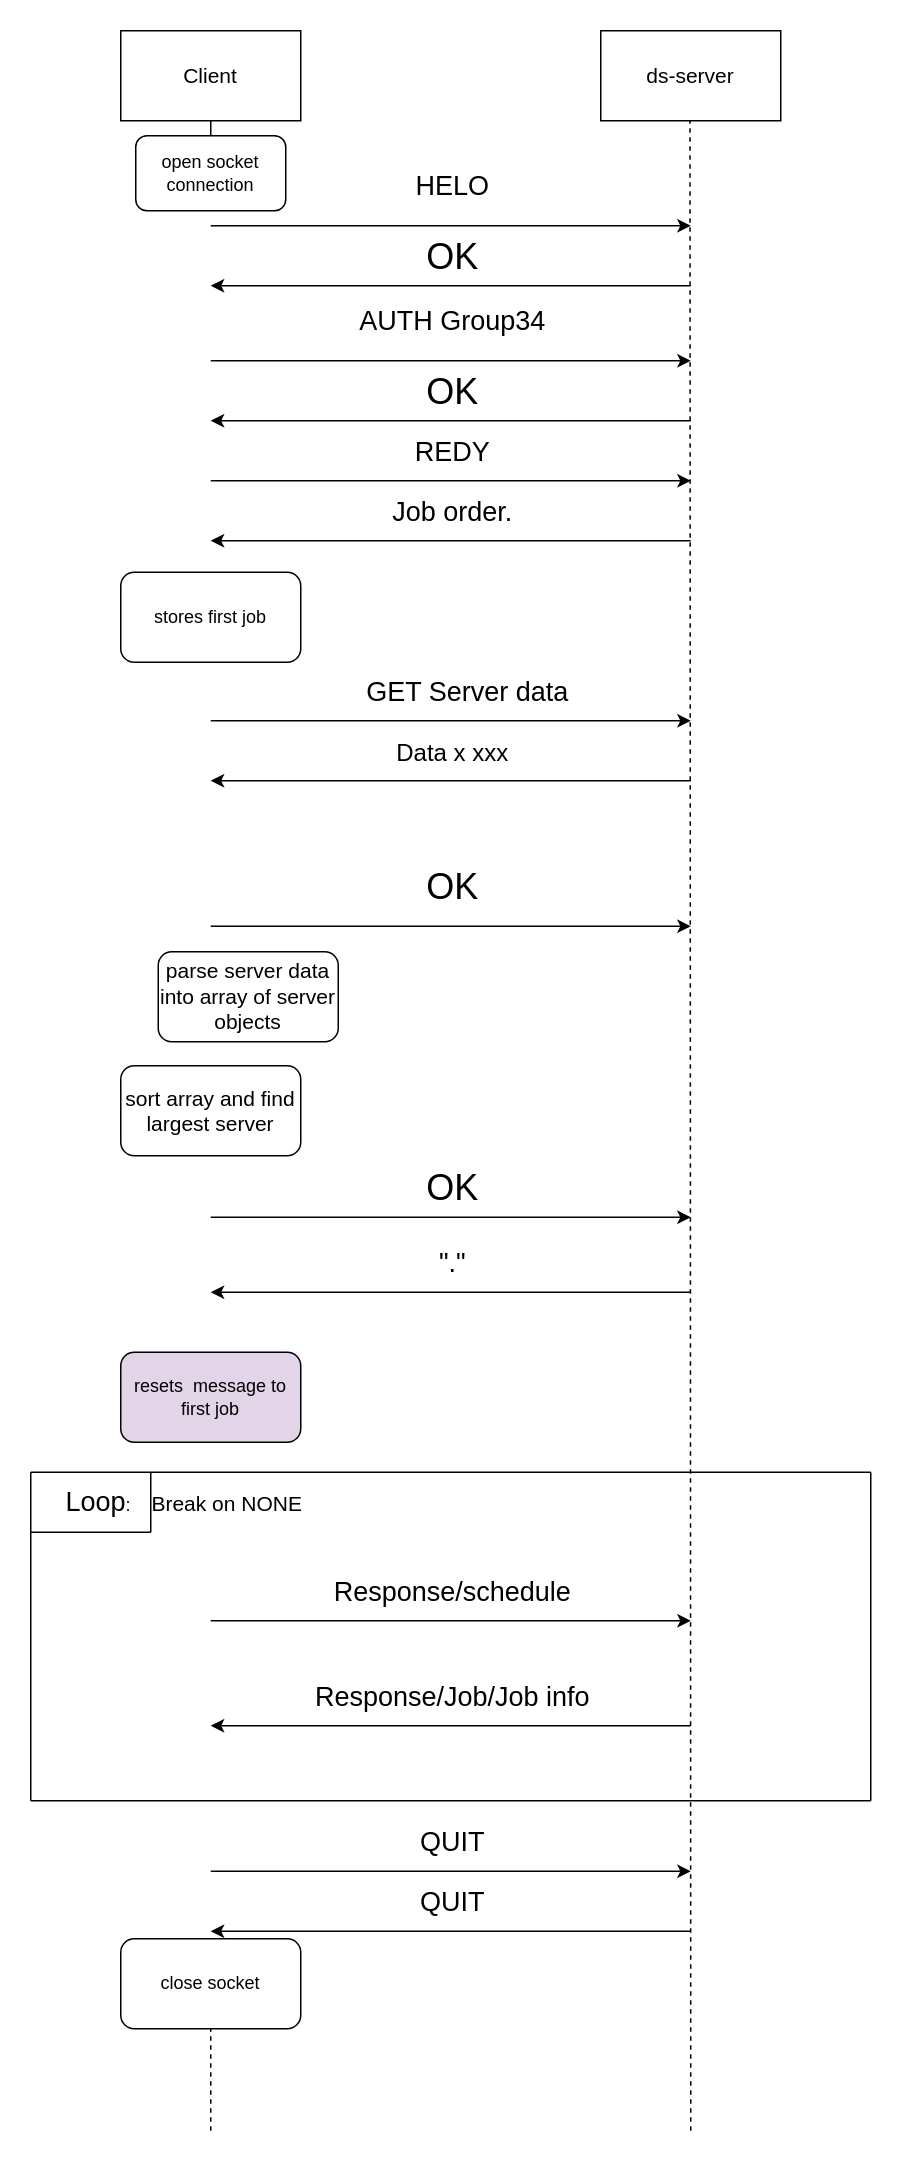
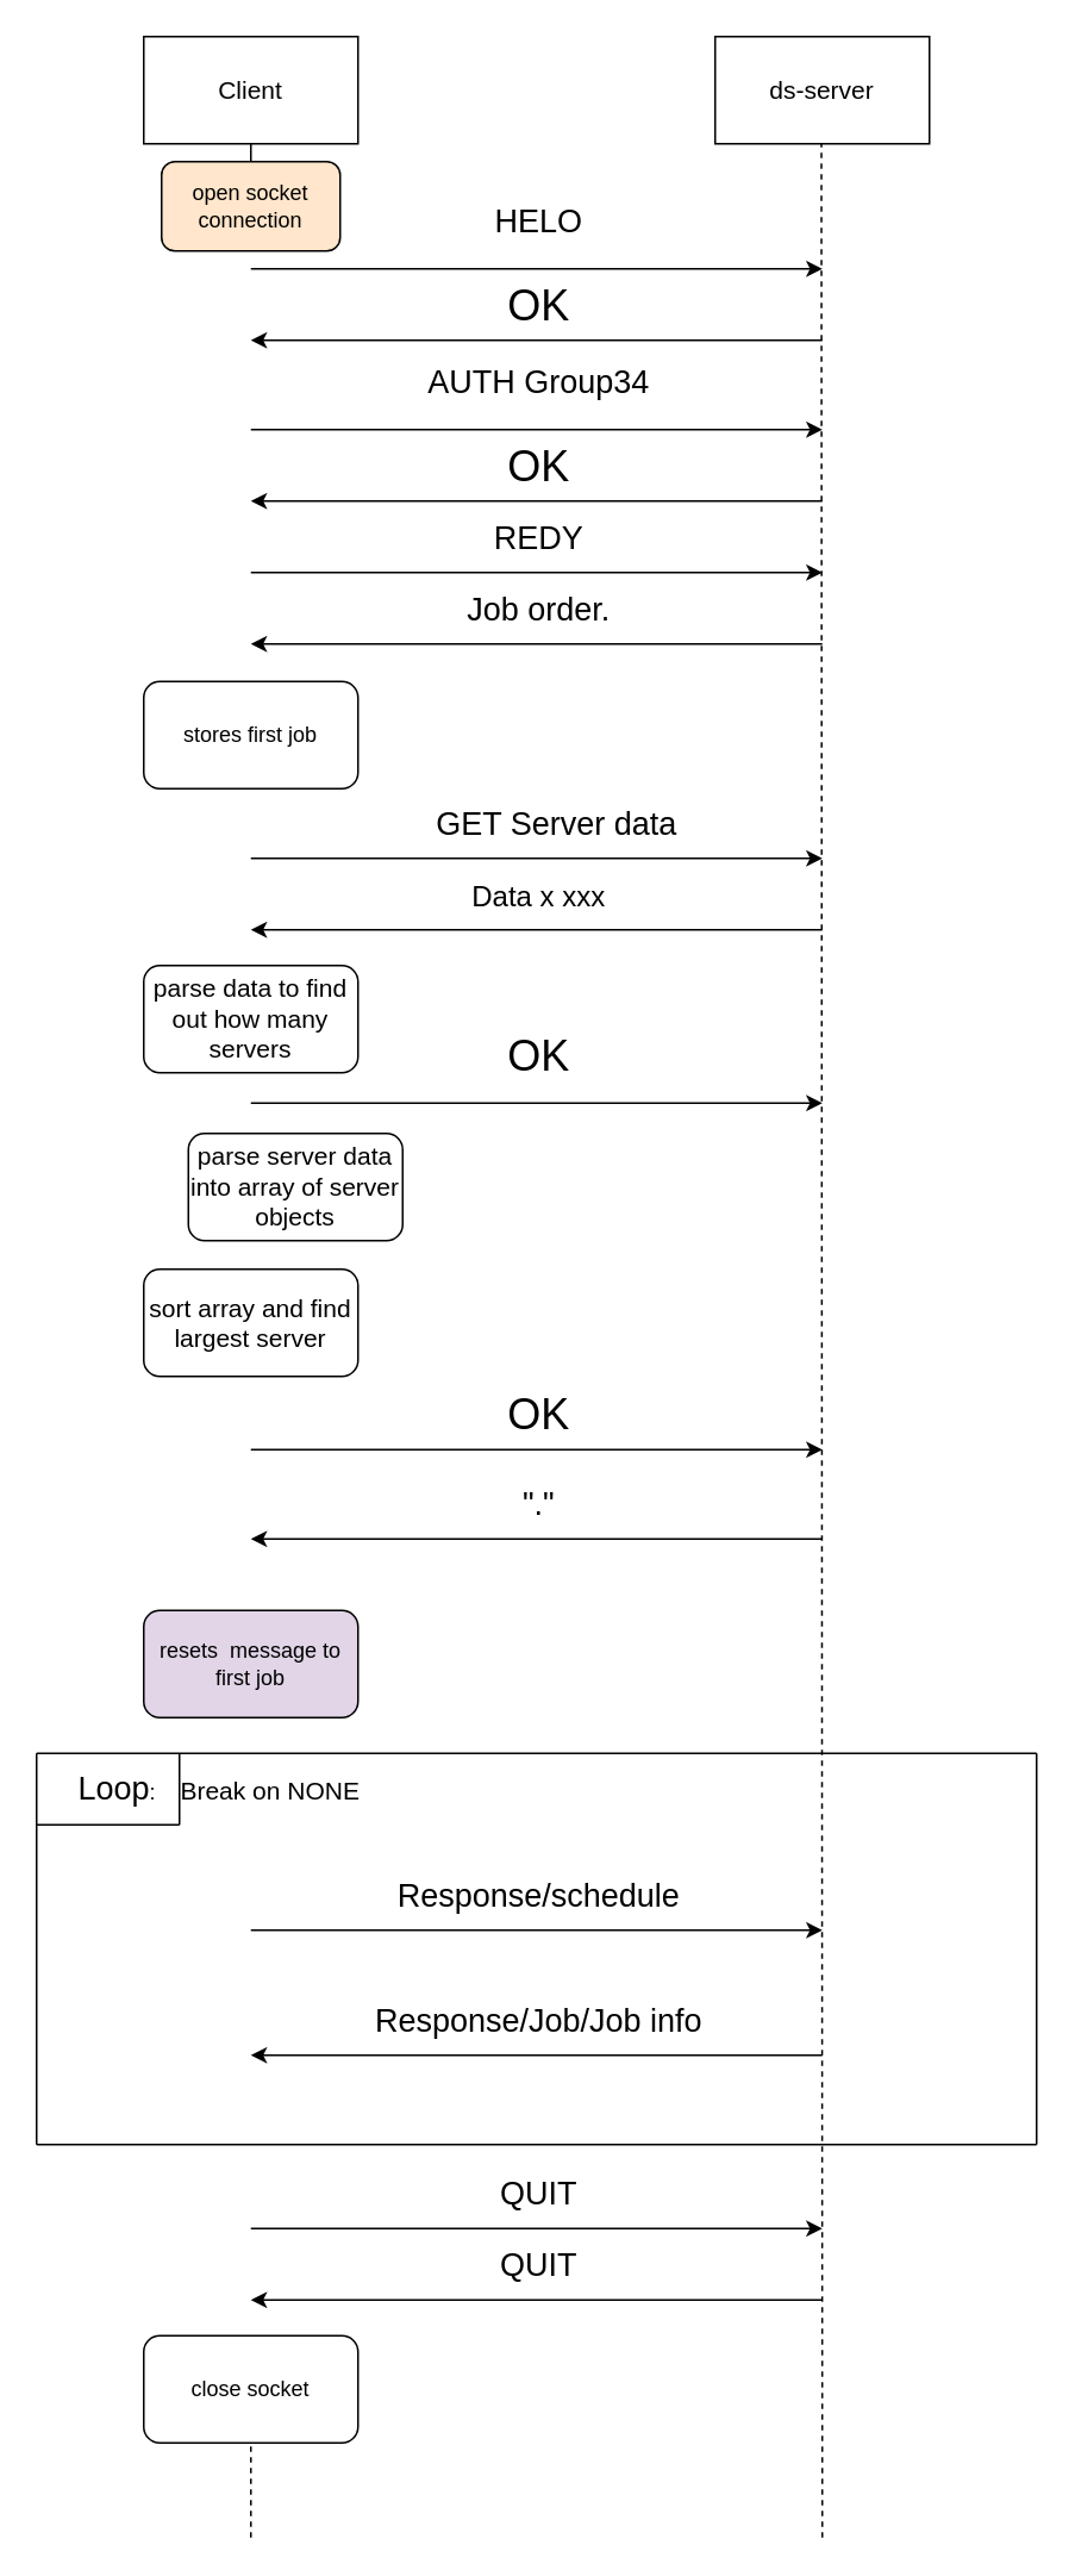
  <mxCell id="0" />
  <mxCell id="1" parent="0" />
  <mxCell id="2" value="&lt;font style=&quot;font-size: 14px&quot;&gt;Client&lt;/font&gt;" style="rounded=0;whiteSpace=wrap;html=1;" vertex="1" parent="1"><mxGeometry x="80" y="20" width="120" height="60" as="geometry" /></mxCell>
  <mxCell id="3" value="&lt;font style=&quot;font-size: 14px&quot;&gt;ds-server&lt;/font&gt;" style="rounded=0;whiteSpace=wrap;html=1;" vertex="1" parent="1"><mxGeometry x="400" y="20" width="120" height="60" as="geometry" /></mxCell>
  <mxCell id="4" value="" style="endArrow=none;dashed=0;html=1;entryX=0.5;entryY=1;entryDx=0;entryDy=0;startArrow=none;" edge="1" parent="1" source="44" target="2"><mxGeometry width="50" height="50" relative="1" as="geometry"><mxPoint x="140" y="1580" as="sourcePoint" /><mxPoint x="170" y="190" as="targetPoint" /></mxGeometry></mxCell>
  <mxCell id="5" value="" style="endArrow=none;dashed=1;html=1;entryX=0.5;entryY=1;entryDx=0;entryDy=0;" edge="1" parent="1"><mxGeometry width="50" height="50" relative="1" as="geometry"><mxPoint x="460" y="1420" as="sourcePoint" /><mxPoint x="459.5" y="80" as="targetPoint" /></mxGeometry></mxCell>
+ <mxCell id="6" value="&lt;font style=&quot;font-size: 14px&quot;&gt;parse data to find out how many servers &lt;/font&gt;" style="rounded=1;whiteSpace=wrap;html=1;" vertex="1" parent="1"><mxGeometry x="80" y="540" width="120" height="60" as="geometry" /></mxCell>
  <mxCell id="7" value="&lt;font style=&quot;font-size: 14px&quot;&gt;sort array and find largest server&lt;/font&gt;" style="rounded=1;whiteSpace=wrap;html=1;" vertex="1" parent="1"><mxGeometry x="80" y="710" width="120" height="60" as="geometry" /></mxCell>
  <mxCell id="8" value="" style="endArrow=classic;html=1;" edge="1" parent="1"><mxGeometry width="50" height="50" relative="1" as="geometry"><mxPoint x="140" y="811" as="sourcePoint" /><mxPoint x="460" y="811" as="targetPoint" /></mxGeometry></mxCell>
  <mxCell id="9" value="&lt;font style=&quot;font-size: 24px&quot;&gt;OK&lt;/font&gt;" style="edgeLabel;html=1;align=center;verticalAlign=middle;resizable=0;points=[];" vertex="1" connectable="0" parent="8"><mxGeometry x="0.2" relative="1" as="geometry"><mxPoint x="-32" y="-20" as="offset" /></mxGeometry></mxCell>
  <mxCell id="10" value="" style="endArrow=classic;html=1;" edge="1" parent="1"><mxGeometry width="50" height="50" relative="1" as="geometry"><mxPoint x="460" y="861" as="sourcePoint" /><mxPoint x="140" y="861" as="targetPoint" /></mxGeometry></mxCell>
  <mxCell id="11" value="&lt;font style=&quot;font-size: 18px&quot;&gt;&quot;.&quot;&lt;/font&gt;" style="edgeLabel;html=1;align=center;verticalAlign=middle;resizable=0;points=[];" vertex="1" connectable="0" parent="10"><mxGeometry x="-0.431" y="2" relative="1" as="geometry"><mxPoint x="-69" y="-22" as="offset" /></mxGeometry></mxCell>
  <mxCell id="12" value="" style="endArrow=none;html=1;" edge="1" parent="1"><mxGeometry width="50" height="50" relative="1" as="geometry"><mxPoint x="20" y="981" as="sourcePoint" /><mxPoint x="580" y="981" as="targetPoint" /></mxGeometry></mxCell>
  <mxCell id="13" value="" style="endArrow=none;html=1;" edge="1" parent="1"><mxGeometry width="50" height="50" relative="1" as="geometry"><mxPoint x="20" y="1200" as="sourcePoint" /><mxPoint x="20" y="981" as="targetPoint" /></mxGeometry></mxCell>
  <mxCell id="14" value="" style="endArrow=none;html=1;" edge="1" parent="1"><mxGeometry width="50" height="50" relative="1" as="geometry"><mxPoint x="580" y="1200" as="sourcePoint" /><mxPoint x="20" y="1200" as="targetPoint" /></mxGeometry></mxCell>
  <mxCell id="15" value="" style="endArrow=none;html=1;" edge="1" parent="1"><mxGeometry width="50" height="50" relative="1" as="geometry"><mxPoint x="580" y="1200" as="sourcePoint" /><mxPoint x="580" y="981" as="targetPoint" /></mxGeometry></mxCell>
  <mxCell id="16" value="" style="endArrow=none;html=1;" edge="1" parent="1"><mxGeometry width="50" height="50" relative="1" as="geometry"><mxPoint x="20" y="1021" as="sourcePoint" /><mxPoint x="100" y="1021" as="targetPoint" /></mxGeometry></mxCell>
  <mxCell id="17" value="" style="endArrow=none;html=1;" edge="1" parent="1"><mxGeometry width="50" height="50" relative="1" as="geometry"><mxPoint x="100" y="1021" as="sourcePoint" /><mxPoint x="100" y="981" as="targetPoint" /></mxGeometry></mxCell>
  <mxCell id="18" value="&lt;font style=&quot;font-size: 18px&quot;&gt;Loop&lt;/font&gt;: &amp;nbsp;&amp;nbsp;&lt;font style=&quot;font-size: 14px&quot;&gt; Break on NONE&lt;/font&gt;" style="text;html=1;align=center;verticalAlign=middle;resizable=0;points=[];autosize=1;strokeColor=none;" vertex="1" parent="1"><mxGeometry x="37" y="991" width="170" height="20" as="geometry" /></mxCell>
  <mxCell id="19" value="resets&amp;nbsp; message to first job" style="rounded=1;whiteSpace=wrap;html=1;fillColor=#e1d5e7;" vertex="1" parent="1"><mxGeometry x="80" y="901" width="120" height="60" as="geometry" /></mxCell>
  <mxCell id="20" value="stores first job" style="rounded=1;whiteSpace=wrap;html=1;" vertex="1" parent="1"><mxGeometry x="80" y="381" width="120" height="60" as="geometry" /></mxCell>
  <mxCell id="21" value="" style="endArrow=classic;html=1;" edge="1" parent="1"><mxGeometry width="50" height="50" relative="1" as="geometry"><mxPoint x="140" y="480" as="sourcePoint" /><mxPoint x="460" y="480" as="targetPoint" /></mxGeometry></mxCell>
  <mxCell id="22" value="&lt;font style=&quot;font-size: 18px&quot;&gt;GET Server data&lt;br&gt;&lt;/font&gt;" style="edgeLabel;html=1;align=center;verticalAlign=middle;resizable=0;points=[];" vertex="1" connectable="0" parent="21"><mxGeometry x="0.2" relative="1" as="geometry"><mxPoint x="-22" y="-20" as="offset" /></mxGeometry></mxCell>
  <mxCell id="23" value="" style="endArrow=classic;html=1;" edge="1" parent="1"><mxGeometry width="50" height="50" relative="1" as="geometry"><mxPoint x="460" y="520" as="sourcePoint" /><mxPoint x="140" y="520" as="targetPoint" /></mxGeometry></mxCell>
  <mxCell id="24" value="&lt;font size=&quot;3&quot;&gt;Data x xxx&lt;br&gt;&lt;/font&gt;" style="edgeLabel;html=1;align=center;verticalAlign=middle;resizable=0;points=[];" vertex="1" connectable="0" parent="23"><mxGeometry x="-0.431" y="2" relative="1" as="geometry"><mxPoint x="-69" y="-22" as="offset" /></mxGeometry></mxCell>
  <mxCell id="25" value="" style="endArrow=classic;html=1;" edge="1" parent="1"><mxGeometry width="50" height="50" relative="1" as="geometry"><mxPoint x="140" y="617" as="sourcePoint" /><mxPoint x="460" y="617" as="targetPoint" /></mxGeometry></mxCell>
  <mxCell id="26" value="&lt;font style=&quot;font-size: 24px&quot;&gt;OK&lt;/font&gt;" style="edgeLabel;html=1;align=center;verticalAlign=middle;resizable=0;points=[];" vertex="1" connectable="0" parent="25"><mxGeometry x="0.2" relative="1" as="geometry"><mxPoint x="-32" y="-27" as="offset" /></mxGeometry></mxCell>
  <mxCell id="27" value="&lt;font style=&quot;font-size: 14px&quot;&gt;parse server data into array of server objects &lt;/font&gt;" style="rounded=1;whiteSpace=wrap;html=1;" vertex="1" parent="1"><mxGeometry x="105" y="634" width="120" height="60" as="geometry" /></mxCell>
  <mxCell id="28" value="" style="endArrow=classic;html=1;" edge="1" parent="1"><mxGeometry width="50" height="50" relative="1" as="geometry"><mxPoint x="140" y="150" as="sourcePoint" /><mxPoint x="460" y="150" as="targetPoint" /></mxGeometry></mxCell>
  <mxCell id="29" value="&lt;font style=&quot;font-size: 18px&quot;&gt;HELO&lt;/font&gt;" style="edgeLabel;html=1;align=center;verticalAlign=middle;resizable=0;points=[];" vertex="1" connectable="0" parent="28"><mxGeometry x="0.2" relative="1" as="geometry"><mxPoint x="-32" y="-27" as="offset" /></mxGeometry></mxCell>
  <mxCell id="30" value="" style="endArrow=classic;html=1;" edge="1" parent="1"><mxGeometry width="50" height="50" relative="1" as="geometry"><mxPoint x="140" y="320" as="sourcePoint" /><mxPoint x="460" y="320" as="targetPoint" /></mxGeometry></mxCell>
  <mxCell id="31" value="&lt;font style=&quot;font-size: 18px&quot;&gt;REDY&lt;/font&gt;" style="edgeLabel;html=1;align=center;verticalAlign=middle;resizable=0;points=[];" vertex="1" connectable="0" parent="30"><mxGeometry x="0.2" relative="1" as="geometry"><mxPoint x="-32" y="-20" as="offset" /></mxGeometry></mxCell>
  <mxCell id="32" value="" style="endArrow=classic;html=1;" edge="1" parent="1"><mxGeometry width="50" height="50" relative="1" as="geometry"><mxPoint x="140" y="240" as="sourcePoint" /><mxPoint x="460" y="240" as="targetPoint" /></mxGeometry></mxCell>
  <mxCell id="33" value="&lt;font style=&quot;font-size: 18px&quot;&gt;AUTH Group34&lt;/font&gt;" style="edgeLabel;html=1;align=center;verticalAlign=middle;resizable=0;points=[];" vertex="1" connectable="0" parent="32"><mxGeometry x="0.2" relative="1" as="geometry"><mxPoint x="-32" y="-27" as="offset" /></mxGeometry></mxCell>
  <mxCell id="34" value="" style="endArrow=classic;html=1;" edge="1" parent="1"><mxGeometry width="50" height="50" relative="1" as="geometry"><mxPoint x="460" y="190" as="sourcePoint" /><mxPoint x="140" y="190" as="targetPoint" /></mxGeometry></mxCell>
  <mxCell id="35" value="&lt;font style=&quot;font-size: 24px&quot;&gt;OK&lt;/font&gt;" style="edgeLabel;html=1;align=center;verticalAlign=middle;resizable=0;points=[];" vertex="1" connectable="0" parent="34"><mxGeometry x="0.2" relative="1" as="geometry"><mxPoint x="32" y="-20" as="offset" /></mxGeometry></mxCell>
  <mxCell id="36" value="" style="endArrow=classic;html=1;" edge="1" parent="1"><mxGeometry width="50" height="50" relative="1" as="geometry"><mxPoint x="460" y="280" as="sourcePoint" /><mxPoint x="140" y="280" as="targetPoint" /></mxGeometry></mxCell>
  <mxCell id="37" value="&lt;font style=&quot;font-size: 24px&quot;&gt;OK&lt;/font&gt;" style="edgeLabel;html=1;align=center;verticalAlign=middle;resizable=0;points=[];" vertex="1" connectable="0" parent="36"><mxGeometry x="0.2" relative="1" as="geometry"><mxPoint x="32" y="-20" as="offset" /></mxGeometry></mxCell>
  <mxCell id="38" value="" style="endArrow=classic;html=1;" edge="1" parent="1"><mxGeometry width="50" height="50" relative="1" as="geometry"><mxPoint x="460" y="360" as="sourcePoint" /><mxPoint x="140" y="360" as="targetPoint" /></mxGeometry></mxCell>
  <mxCell id="39" value="&lt;font style=&quot;font-size: 18px&quot;&gt;Job order.&lt;br&gt;&lt;/font&gt;" style="edgeLabel;html=1;align=center;verticalAlign=middle;resizable=0;points=[];" vertex="1" connectable="0" parent="38"><mxGeometry x="0.2" relative="1" as="geometry"><mxPoint x="32" y="-20" as="offset" /></mxGeometry></mxCell>
  <mxCell id="40" value="" style="endArrow=classic;html=1;" edge="1" parent="1"><mxGeometry width="50" height="50" relative="1" as="geometry"><mxPoint x="140" y="1247" as="sourcePoint" /><mxPoint x="460" y="1247" as="targetPoint" /></mxGeometry></mxCell>
  <mxCell id="41" value="&lt;font style=&quot;font-size: 18px&quot;&gt;QUIT&lt;/font&gt;" style="edgeLabel;html=1;align=center;verticalAlign=middle;resizable=0;points=[];" vertex="1" connectable="0" parent="40"><mxGeometry x="-0.131" y="-2" relative="1" as="geometry"><mxPoint x="21" y="-22" as="offset" /></mxGeometry></mxCell>
- <mxCell id="42" value="close socket" style="rounded=1;whiteSpace=wrap;html=1;" vertex="1" parent="1"><mxGeometry x="80" y="1292" width="120" height="60" as="geometry" /></mxCell>
+ <mxCell id="42" value="close socket" style="rounded=1;whiteSpace=wrap;html=1;" vertex="1" parent="1"><mxGeometry x="80" y="1307" width="120" height="60" as="geometry" /></mxCell>
  <mxCell id="43" value="" style="endArrow=none;dashed=1;html=1;entryX=0.5;entryY=1;entryDx=0;entryDy=0;" edge="1" parent="1" target="42"><mxGeometry width="50" height="50" relative="1" as="geometry"><mxPoint x="140" y="1420" as="sourcePoint" /><mxPoint x="140" y="80" as="targetPoint" /></mxGeometry></mxCell>
- <mxCell id="44" value="open socket connection" style="rounded=1;whiteSpace=wrap;html=1;" vertex="1" parent="1"><mxGeometry x="90" y="90" width="100" height="50" as="geometry" /></mxCell>
+ <mxCell id="44" value="open socket connection" style="rounded=1;whiteSpace=wrap;html=1;fillColor=#ffe6cc;" vertex="1" parent="1"><mxGeometry x="90" y="90" width="100" height="50" as="geometry" /></mxCell>
  <mxCell id="45" value="" style="endArrow=classic;html=1;" edge="1" parent="1"><mxGeometry width="50" height="50" relative="1" as="geometry"><mxPoint x="460" y="1287" as="sourcePoint" /><mxPoint x="140" y="1287" as="targetPoint" /></mxGeometry></mxCell>
  <mxCell id="46" value="&lt;font style=&quot;font-size: 18px&quot;&gt;QUIT&lt;/font&gt;" style="edgeLabel;html=1;align=center;verticalAlign=middle;resizable=0;points=[];" vertex="1" connectable="0" parent="45"><mxGeometry x="-0.131" y="-2" relative="1" as="geometry"><mxPoint x="-21" y="-18" as="offset" /></mxGeometry></mxCell>
  <mxCell id="47" value="" style="endArrow=classic;html=1;" edge="1" parent="1"><mxGeometry width="50" height="50" relative="1" as="geometry"><mxPoint x="140" y="1080" as="sourcePoint" /><mxPoint x="460" y="1080" as="targetPoint" /></mxGeometry></mxCell>
  <mxCell id="48" value="&lt;font style=&quot;font-size: 18px&quot;&gt;Response/schedule &lt;/font&gt;" style="edgeLabel;html=1;align=center;verticalAlign=middle;resizable=0;points=[];" vertex="1" connectable="0" parent="47"><mxGeometry x="0.2" relative="1" as="geometry"><mxPoint x="-32" y="-20" as="offset" /></mxGeometry></mxCell>
  <mxCell id="49" value="" style="endArrow=classic;html=1;" edge="1" parent="1"><mxGeometry width="50" height="50" relative="1" as="geometry"><mxPoint x="460" y="1150" as="sourcePoint" /><mxPoint x="140" y="1150" as="targetPoint" /></mxGeometry></mxCell>
  <mxCell id="50" value="&lt;font style=&quot;font-size: 18px&quot;&gt;Response/Job/Job info&lt;/font&gt;" style="edgeLabel;html=1;align=center;verticalAlign=middle;resizable=0;points=[];" vertex="1" connectable="0" parent="49"><mxGeometry x="-0.431" y="2" relative="1" as="geometry"><mxPoint x="-69" y="-22" as="offset" /></mxGeometry></mxCell>
